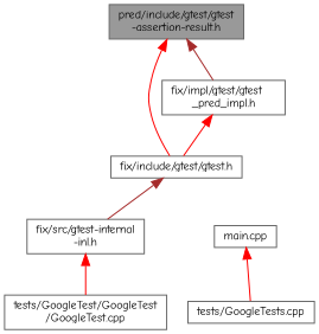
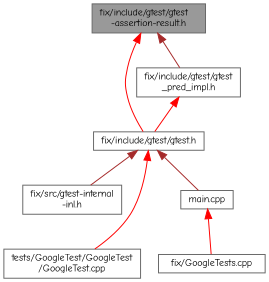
  digraph {
    fontname="Comic Neue"
    node [color=grey40 fillcolor=white fontname="Comic Neue" fontsize=10 shape=box style=filled]
    edge [color=red dir=back fontname="Comic Neue" fontsize=10 labelfontname=Helvetica labelfontsize=10 style=solid]
-   n1 [color=gray40 fillcolor=grey60 fontcolor=black height=0.2 label="pred/include/gtest/gtest\l-assertion-result.h" width=0.4]
+   n1 [color=gray40 fillcolor=grey60 fontcolor=black height=0.2 label="fix/include/gtest/gtest\l-assertion-result.h" width=0.4]
    n2 [height=0.2 label="fix/include/gtest/gtest.h" width=0.4]
-   n3 [height=0.2 label="fix/impl/gtest/gtest\l_pred_impl.h" width=0.4]
+   n3 [height=0.2 label="fix/include/gtest/gtest\l_pred_impl.h" width=0.4]
    n4 [height=0.2 label="fix/src/gtest-internal\l-inl.h" width=0.4]
    n5 [height=0.2 label="main.cpp" width=0.4]
    n6 [height=0.2 label="tests/GoogleTest/GoogleTest\l/GoogleTest.cpp" width=0.4]
-   n7 [height=0.2 label="tests/GoogleTests.cpp" width=0.4]
+   n7 [height=0.2 label="fix/GoogleTests.cpp" width=0.4]
    n1 -> n2
    n1 -> n3 [color=brown]
    n2 -> n4 [color=brown]
-   n4 -> n6
+   n2 -> n5 [color=brown]
+   n2 -> n6
    n3 -> n2
    n5 -> n7
  }
